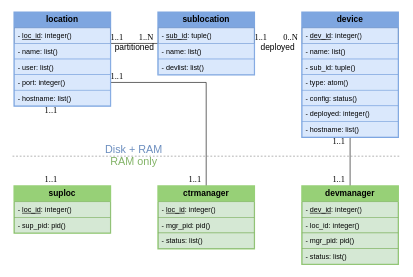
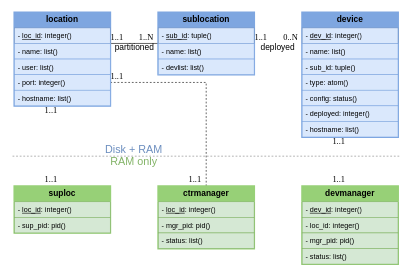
  <mxCell id="0" />
  <mxCell id="1" parent="0" />
  <mxCell id="2" value="partitioned" style="text;html=1;resizable=0;points=[];autosize=1;align=center;verticalAlign=top;spacingTop=-4;fontSize=14;fontColor=default;" vertex="1" parent="1"><mxGeometry x="183" y="67.5" width="80" height="20" as="geometry" /></mxCell>
  <mxCell id="3" value="" style="endArrow=none;html=1;fontFamily=Verdana;fontSize=14;fillColor=#d5e8d4;strokeColor=#000000;exitX=0;exitY=0.5;exitDx=0;exitDy=0;labelBackgroundColor=default;fontColor=default;" edge="1" parent="1" source="26"><mxGeometry width="50" height="50" relative="1" as="geometry"><mxPoint x="535" y="-168" as="sourcePoint" /><mxPoint x="183" y="72" as="targetPoint" /></mxGeometry></mxCell>
- <mxCell id="4" value="" style="endArrow=none;html=1;fontFamily=Verdana;fontSize=14;fillColor=#d5e8d4;strokeColor=#000000;exitX=0.5;exitY=0;exitDx=0;exitDy=0;labelBackgroundColor=default;fontColor=default;entryX=1;entryY=0.75;entryDx=0;entryDy=0;edgeStyle=orthogonalEdgeStyle;rounded=0;" edge="1" parent="1" source="41" target="20"><mxGeometry width="50" height="50" relative="1" as="geometry"><mxPoint x="113" y="320" as="sourcePoint" /><mxPoint x="113" y="186" as="targetPoint" /></mxGeometry></mxCell>
- <mxCell id="5" value="" style="endArrow=none;html=1;fontFamily=Verdana;fontSize=14;fillColor=#d5e8d4;strokeColor=#000000;exitX=0.5;exitY=0;exitDx=0;exitDy=0;labelBackgroundColor=default;fontColor=default;entryX=0.5;entryY=1;entryDx=0;entryDy=0;" edge="1" parent="1" source="45" target="30"><mxGeometry width="50" height="50" relative="1" as="geometry"><mxPoint x="113" y="320" as="sourcePoint" /><mxPoint x="113" y="186" as="targetPoint" /></mxGeometry></mxCell>
+ <mxCell id="4" value="" style="endArrow=none;html=1;fontFamily=Verdana;fontSize=14;fillColor=#d5e8d4;strokeColor=#000000;exitX=0.5;exitY=0;exitDx=0;exitDy=0;labelBackgroundColor=default;fontColor=default;entryX=1;entryY=0.75;entryDx=0;entryDy=0;edgeStyle=orthogonalEdgeStyle;rounded=0;dashed=1;" edge="1" parent="1" source="41" target="20"><mxGeometry width="50" height="50" relative="1" as="geometry"><mxPoint x="113" y="320" as="sourcePoint" /><mxPoint x="113" y="186" as="targetPoint" /></mxGeometry></mxCell>
  <mxCell id="6" value="1..1" style="text;html=1;resizable=0;points=[];autosize=1;align=left;verticalAlign=top;spacingTop=-4;fontSize=14;fontFamily=Verdana;fontColor=default;" vertex="1" parent="1"><mxGeometry x="312" y="289" width="40" height="20" as="geometry" /></mxCell>
  <mxCell id="7" value="1..1" style="text;html=1;resizable=0;points=[];autosize=1;align=left;verticalAlign=top;spacingTop=-4;fontSize=14;fontFamily=Verdana;fontColor=default;" vertex="1" parent="1"><mxGeometry x="551.5" y="289" width="40" height="20" as="geometry" /></mxCell>
  <mxCell id="8" value="1..1" style="text;html=1;resizable=0;points=[];autosize=1;align=left;verticalAlign=top;spacingTop=-4;fontSize=14;fontFamily=Verdana;fontColor=default;" vertex="1" parent="1"><mxGeometry x="551.5" y="226" width="40" height="20" as="geometry" /></mxCell>
  <mxCell id="9" value="1..1" style="text;html=1;resizable=0;points=[];autosize=1;align=left;verticalAlign=top;spacingTop=-4;fontSize=14;fontFamily=Verdana;fontColor=default;" vertex="1" parent="1"><mxGeometry x="72" y="173" width="40" height="20" as="geometry" /></mxCell>
  <mxCell id="10" value="1..1" style="text;html=1;resizable=0;points=[];autosize=1;align=left;verticalAlign=top;spacingTop=-4;fontSize=14;fontFamily=Verdana;fontColor=default;" vertex="1" parent="1"><mxGeometry x="72" y="289" width="40" height="20" as="geometry" /></mxCell>
  <mxCell id="11" value="1..1" style="text;html=1;resizable=0;points=[];autosize=1;align=left;verticalAlign=top;spacingTop=-4;fontSize=14;fontFamily=Verdana;fontColor=default;" vertex="1" parent="1"><mxGeometry x="182" y="117" width="40" height="20" as="geometry" /></mxCell>
  <mxCell id="12" value="1..1" style="text;html=1;resizable=0;points=[];autosize=1;align=left;verticalAlign=top;spacingTop=-4;fontSize=14;fontFamily=Verdana;fontColor=default;" vertex="1" parent="1"><mxGeometry x="182" y="51.5" width="40" height="20" as="geometry" /></mxCell>
  <mxCell id="13" value="1..1" style="text;html=1;resizable=0;points=[];autosize=1;align=left;verticalAlign=top;spacingTop=-4;fontSize=14;fontFamily=Verdana;fontColor=default;" vertex="1" parent="1"><mxGeometry x="422" y="51.5" width="40" height="20" as="geometry" /></mxCell>
  <mxCell id="14" value="1..N" style="text;html=1;resizable=0;points=[];autosize=1;align=left;verticalAlign=top;spacingTop=-4;fontSize=14;fontFamily=Verdana;fontColor=default;" vertex="1" parent="1"><mxGeometry x="229" y="51.5" width="50" height="20" as="geometry" /></mxCell>
  <mxCell id="15" value="0..N" style="text;html=1;resizable=0;points=[];autosize=1;align=left;verticalAlign=top;spacingTop=-4;fontSize=14;fontFamily=Verdana;fontColor=default;" vertex="1" parent="1"><mxGeometry x="470" y="51.5" width="50" height="20" as="geometry" /></mxCell>
  <mxCell id="16" value="deployed" style="text;html=1;resizable=0;points=[];autosize=1;align=center;verticalAlign=top;spacingTop=-4;fontSize=14;fontColor=default;" vertex="1" parent="1"><mxGeometry x="426.5" y="67.5" width="70" height="20" as="geometry" /></mxCell>
  <mxCell id="17" value="" style="endArrow=none;html=1;fontFamily=Verdana;fontSize=14;fillColor=#f5f5f5;strokeColor=#808080;labelBackgroundColor=default;fontColor=default;dashed=1;gradientColor=#b3b3b3;" edge="1" parent="1"><mxGeometry width="50" height="50" relative="1" as="geometry"><mxPoint x="20" y="260" as="sourcePoint" /><mxPoint x="666" y="260" as="targetPoint" /></mxGeometry></mxCell>
  <mxCell id="18" value="Disk + RAM" style="text;html=1;align=center;verticalAlign=middle;resizable=0;points=[];autosize=1;fontSize=18;fontColor=#6C8EBF;" vertex="1" parent="1"><mxGeometry x="167" y="235" width="110" height="30" as="geometry" /></mxCell>
  <mxCell id="19" value="RAM only" style="text;html=1;align=center;verticalAlign=middle;resizable=0;points=[];autosize=1;fontSize=18;fontColor=#82B366;" vertex="1" parent="1"><mxGeometry x="177" y="255" width="90" height="30" as="geometry" /></mxCell>
  <mxCell id="20" value="location" style="swimlane;fontStyle=1;align=center;verticalAlign=top;childLayout=stackLayout;horizontal=1;startSize=26;horizontalStack=0;resizeParent=1;resizeParentMax=0;resizeLast=0;collapsible=1;marginBottom=0;fillColor=#7EA6E0;strokeColor=#7EA6E0;strokeWidth=3;swimlaneFillColor=none;fontSize=14;spacingTop=-3;glass=0;fillOpacity=100;rounded=0;swimlaneLine=1;shadow=0;comic=0;fontColor=default;" vertex="1" parent="1"><mxGeometry x="23" y="20" width="160" height="156" as="geometry"><mxRectangle x="50" y="700" width="60" height="26" as="alternateBounds" /></mxGeometry></mxCell>
  <mxCell id="21" value="- &lt;u&gt;loc_id&lt;/u&gt;: integer()" style="text;strokeColor=#6c8ebf;fillColor=#dae8fc;align=left;verticalAlign=top;spacingLeft=4;spacingRight=4;overflow=hidden;rotatable=0;points=[[0,0.5],[1,0.5]];portConstraint=eastwest;fontStyle=0;html=1;fontColor=default;" vertex="1" parent="20"><mxGeometry y="26" width="160" height="26" as="geometry" /></mxCell>
  <mxCell id="22" value="- name: list()" style="text;strokeColor=#7EA6E0;fillColor=#dae8fc;align=left;verticalAlign=top;spacingLeft=4;spacingRight=4;overflow=hidden;rotatable=0;points=[[0,0.5],[1,0.5]];portConstraint=eastwest;fontColor=default;" vertex="1" parent="20"><mxGeometry y="52" width="160" height="26" as="geometry" /></mxCell>
  <mxCell id="23" value="- user: list()" style="text;strokeColor=#7EA6E0;fillColor=#dae8fc;align=left;verticalAlign=top;spacingLeft=4;spacingRight=4;overflow=hidden;rotatable=0;points=[[0,0.5],[1,0.5]];portConstraint=eastwest;fontColor=default;" vertex="1" parent="20"><mxGeometry y="78" width="160" height="26" as="geometry" /></mxCell>
  <mxCell id="24" value="- port: integer()" style="text;strokeColor=#7EA6E0;fillColor=#dae8fc;align=left;verticalAlign=top;spacingLeft=4;spacingRight=4;overflow=hidden;rotatable=0;points=[[0,0.5],[1,0.5]];portConstraint=eastwest;fontColor=default;" vertex="1" parent="20"><mxGeometry y="104" width="160" height="26" as="geometry" /></mxCell>
  <mxCell id="25" value="- hostname: list()" style="text;strokeColor=#7EA6E0;fillColor=#dae8fc;align=left;verticalAlign=top;spacingLeft=4;spacingRight=4;overflow=hidden;rotatable=0;points=[[0,0.5],[1,0.5]];portConstraint=eastwest;fontColor=default;" vertex="1" parent="20"><mxGeometry y="130" width="160" height="26" as="geometry" /></mxCell>
  <mxCell id="26" value="sublocation" style="swimlane;fontStyle=1;align=center;verticalAlign=top;childLayout=stackLayout;horizontal=1;startSize=26;horizontalStack=0;resizeParent=1;resizeParentMax=0;resizeLast=0;collapsible=1;marginBottom=0;fillColor=#7EA6E0;strokeColor=#7EA6E0;strokeWidth=3;swimlaneFillColor=none;fontSize=14;spacingTop=-3;glass=0;fillOpacity=100;rounded=0;swimlaneLine=1;shadow=0;comic=0;fontColor=default;" vertex="1" parent="1"><mxGeometry x="263" y="20" width="160" height="104" as="geometry"><mxRectangle x="50" y="700" width="60" height="26" as="alternateBounds" /></mxGeometry></mxCell>
  <mxCell id="27" value="- &lt;u&gt;sub_id&lt;/u&gt;: tuple()" style="text;strokeColor=#6c8ebf;fillColor=#dae8fc;align=left;verticalAlign=top;spacingLeft=4;spacingRight=4;overflow=hidden;rotatable=0;points=[[0,0.5],[1,0.5]];portConstraint=eastwest;fontStyle=0;html=1;fontColor=default;" vertex="1" parent="26"><mxGeometry y="26" width="160" height="26" as="geometry" /></mxCell>
  <mxCell id="28" value="- name: list()" style="text;strokeColor=#7EA6E0;fillColor=#dae8fc;align=left;verticalAlign=top;spacingLeft=4;spacingRight=4;overflow=hidden;rotatable=0;points=[[0,0.5],[1,0.5]];portConstraint=eastwest;fontColor=default;" vertex="1" parent="26"><mxGeometry y="52" width="160" height="26" as="geometry" /></mxCell>
  <mxCell id="29" value="- devlist: list()" style="text;strokeColor=#7EA6E0;fillColor=#dae8fc;align=left;verticalAlign=top;spacingLeft=4;spacingRight=4;overflow=hidden;rotatable=0;points=[[0,0.5],[1,0.5]];portConstraint=eastwest;fontColor=default;" vertex="1" parent="26"><mxGeometry y="78" width="160" height="26" as="geometry" /></mxCell>
  <mxCell id="30" value="device" style="swimlane;fontStyle=1;align=center;verticalAlign=top;childLayout=stackLayout;horizontal=1;startSize=26;horizontalStack=0;resizeParent=1;resizeParentMax=0;resizeLast=0;collapsible=1;marginBottom=0;fillColor=#7EA6E0;strokeColor=#7EA6E0;strokeWidth=3;swimlaneFillColor=none;fontSize=14;spacingTop=-3;glass=0;fillOpacity=100;rounded=0;swimlaneLine=1;shadow=0;comic=0;fontColor=default;" vertex="1" parent="1"><mxGeometry x="503" y="20" width="160" height="208" as="geometry"><mxRectangle x="50" y="700" width="60" height="26" as="alternateBounds" /></mxGeometry></mxCell>
  <mxCell id="31" value="- &lt;u&gt;dev_id&lt;/u&gt;: integer()" style="text;strokeColor=#6c8ebf;fillColor=#dae8fc;align=left;verticalAlign=top;spacingLeft=4;spacingRight=4;overflow=hidden;rotatable=0;points=[[0,0.5],[1,0.5]];portConstraint=eastwest;fontStyle=0;html=1;fontColor=default;" vertex="1" parent="30"><mxGeometry y="26" width="160" height="26" as="geometry" /></mxCell>
  <mxCell id="32" value="- name: list()" style="text;strokeColor=#7EA6E0;fillColor=#dae8fc;align=left;verticalAlign=top;spacingLeft=4;spacingRight=4;overflow=hidden;rotatable=0;points=[[0,0.5],[1,0.5]];portConstraint=eastwest;fontColor=default;" vertex="1" parent="30"><mxGeometry y="52" width="160" height="26" as="geometry" /></mxCell>
  <mxCell id="33" value="- sub_id: tuple()" style="text;strokeColor=#7EA6E0;fillColor=#dae8fc;align=left;verticalAlign=top;spacingLeft=4;spacingRight=4;overflow=hidden;rotatable=0;points=[[0,0.5],[1,0.5]];portConstraint=eastwest;fontColor=default;" vertex="1" parent="30"><mxGeometry y="78" width="160" height="26" as="geometry" /></mxCell>
  <mxCell id="34" value="- type: atom()" style="text;strokeColor=#7EA6E0;fillColor=#dae8fc;align=left;verticalAlign=top;spacingLeft=4;spacingRight=4;overflow=hidden;rotatable=0;points=[[0,0.5],[1,0.5]];portConstraint=eastwest;fontColor=default;" vertex="1" parent="30"><mxGeometry y="104" width="160" height="26" as="geometry" /></mxCell>
  <mxCell id="35" value="- config: status()" style="text;strokeColor=#7EA6E0;fillColor=#dae8fc;align=left;verticalAlign=top;spacingLeft=4;spacingRight=4;overflow=hidden;rotatable=0;points=[[0,0.5],[1,0.5]];portConstraint=eastwest;fontColor=default;" vertex="1" parent="30"><mxGeometry y="130" width="160" height="26" as="geometry" /></mxCell>
  <mxCell id="36" value="- deployed: integer()" style="text;strokeColor=#7EA6E0;fillColor=#dae8fc;align=left;verticalAlign=top;spacingLeft=4;spacingRight=4;overflow=hidden;rotatable=0;points=[[0,0.5],[1,0.5]];portConstraint=eastwest;fontColor=default;" vertex="1" parent="30"><mxGeometry y="156" width="160" height="26" as="geometry" /></mxCell>
  <mxCell id="37" value="- hostname: list()" style="text;strokeColor=#7EA6E0;fillColor=#dae8fc;align=left;verticalAlign=top;spacingLeft=4;spacingRight=4;overflow=hidden;rotatable=0;points=[[0,0.5],[1,0.5]];portConstraint=eastwest;fontColor=default;" vertex="1" parent="30"><mxGeometry y="182" width="160" height="26" as="geometry" /></mxCell>
  <mxCell id="38" value="suploc" style="swimlane;fontStyle=1;align=center;verticalAlign=top;childLayout=stackLayout;horizontal=1;startSize=26;horizontalStack=0;resizeParent=1;resizeParentMax=0;resizeLast=0;collapsible=1;marginBottom=0;fillColor=#97D077;strokeColor=#97D077;strokeWidth=3;swimlaneFillColor=none;fontSize=14;spacingTop=-3;glass=0;fillOpacity=100;rounded=0;swimlaneLine=1;shadow=0;comic=0;fontColor=default;" vertex="1" parent="1"><mxGeometry x="23" y="310" width="160" height="78" as="geometry"><mxRectangle x="50" y="700" width="60" height="26" as="alternateBounds" /></mxGeometry></mxCell>
  <mxCell id="39" value="- &lt;u&gt;loc_id&lt;/u&gt;: integer()" style="text;strokeColor=#82b366;fillColor=#d5e8d4;align=left;verticalAlign=top;spacingLeft=4;spacingRight=4;overflow=hidden;rotatable=0;points=[[0,0.5],[1,0.5]];portConstraint=eastwest;fontColor=default;html=1;" vertex="1" parent="38"><mxGeometry y="26" width="160" height="26" as="geometry" /></mxCell>
  <mxCell id="40" value="- sup_pid: pid()" style="text;strokeColor=#82b366;fillColor=#d5e8d4;align=left;verticalAlign=top;spacingLeft=4;spacingRight=4;overflow=hidden;rotatable=0;points=[[0,0.5],[1,0.5]];portConstraint=eastwest;fontColor=default;" vertex="1" parent="38"><mxGeometry y="52" width="160" height="26" as="geometry" /></mxCell>
  <mxCell id="41" value="ctrmanager" style="swimlane;fontStyle=1;align=center;verticalAlign=top;childLayout=stackLayout;horizontal=1;startSize=26;horizontalStack=0;resizeParent=1;resizeParentMax=0;resizeLast=0;collapsible=1;marginBottom=0;fillColor=#97D077;strokeColor=#97D077;strokeWidth=3;swimlaneFillColor=none;fontSize=14;spacingTop=-3;glass=0;fillOpacity=100;rounded=0;swimlaneLine=1;shadow=0;comic=0;fontColor=default;" vertex="1" parent="1"><mxGeometry x="263" y="310" width="160" height="104" as="geometry"><mxRectangle x="50" y="700" width="60" height="26" as="alternateBounds" /></mxGeometry></mxCell>
  <mxCell id="42" value="- &lt;u&gt;loc_id&lt;/u&gt;: integer()" style="text;strokeColor=#82b366;fillColor=#d5e8d4;align=left;verticalAlign=top;spacingLeft=4;spacingRight=4;overflow=hidden;rotatable=0;points=[[0,0.5],[1,0.5]];portConstraint=eastwest;fontColor=default;html=1;" vertex="1" parent="41"><mxGeometry y="26" width="160" height="26" as="geometry" /></mxCell>
  <mxCell id="43" value="- mgr_pid: pid()" style="text;strokeColor=#82b366;fillColor=#d5e8d4;align=left;verticalAlign=top;spacingLeft=4;spacingRight=4;overflow=hidden;rotatable=0;points=[[0,0.5],[1,0.5]];portConstraint=eastwest;fontColor=default;" vertex="1" parent="41"><mxGeometry y="52" width="160" height="26" as="geometry" /></mxCell>
  <mxCell id="44" value="- status: list()" style="text;strokeColor=#82b366;fillColor=#d5e8d4;align=left;verticalAlign=top;spacingLeft=4;spacingRight=4;overflow=hidden;rotatable=0;points=[[0,0.5],[1,0.5]];portConstraint=eastwest;fontColor=default;" vertex="1" parent="41"><mxGeometry y="78" width="160" height="26" as="geometry" /></mxCell>
  <mxCell id="45" value="devmanager" style="swimlane;fontStyle=1;align=center;verticalAlign=top;childLayout=stackLayout;horizontal=1;startSize=26;horizontalStack=0;resizeParent=1;resizeParentMax=0;resizeLast=0;collapsible=1;marginBottom=0;fillColor=#97D077;strokeColor=#97D077;strokeWidth=3;swimlaneFillColor=none;fontSize=14;spacingTop=-3;glass=0;fillOpacity=100;rounded=0;swimlaneLine=1;shadow=0;comic=0;fontColor=default;" vertex="1" parent="1"><mxGeometry x="503" y="310" width="160" height="130" as="geometry"><mxRectangle x="50" y="700" width="60" height="26" as="alternateBounds" /></mxGeometry></mxCell>
  <mxCell id="46" value="- &lt;u&gt;dev_id&lt;/u&gt;: integer()" style="text;strokeColor=#82b366;fillColor=#d5e8d4;align=left;verticalAlign=top;spacingLeft=4;spacingRight=4;overflow=hidden;rotatable=0;points=[[0,0.5],[1,0.5]];portConstraint=eastwest;fontColor=default;fontStyle=0;html=1;" vertex="1" parent="45"><mxGeometry y="26" width="160" height="26" as="geometry" /></mxCell>
  <mxCell id="47" value="- loc_id: integer()" style="text;strokeColor=#82b366;fillColor=#d5e8d4;align=left;verticalAlign=top;spacingLeft=4;spacingRight=4;overflow=hidden;rotatable=0;points=[[0,0.5],[1,0.5]];portConstraint=eastwest;fontColor=default;" vertex="1" parent="45"><mxGeometry y="52" width="160" height="26" as="geometry" /></mxCell>
  <mxCell id="48" value="- mgr_pid: pid()" style="text;strokeColor=#82b366;fillColor=#d5e8d4;align=left;verticalAlign=top;spacingLeft=4;spacingRight=4;overflow=hidden;rotatable=0;points=[[0,0.5],[1,0.5]];portConstraint=eastwest;fontColor=default;" vertex="1" parent="45"><mxGeometry y="78" width="160" height="26" as="geometry" /></mxCell>
  <mxCell id="49" value="- status: list()" style="text;strokeColor=#82b366;fillColor=#d5e8d4;align=left;verticalAlign=top;spacingLeft=4;spacingRight=4;overflow=hidden;rotatable=0;points=[[0,0.5],[1,0.5]];portConstraint=eastwest;fontColor=default;" vertex="1" parent="45"><mxGeometry y="104" width="160" height="26" as="geometry" /></mxCell>
